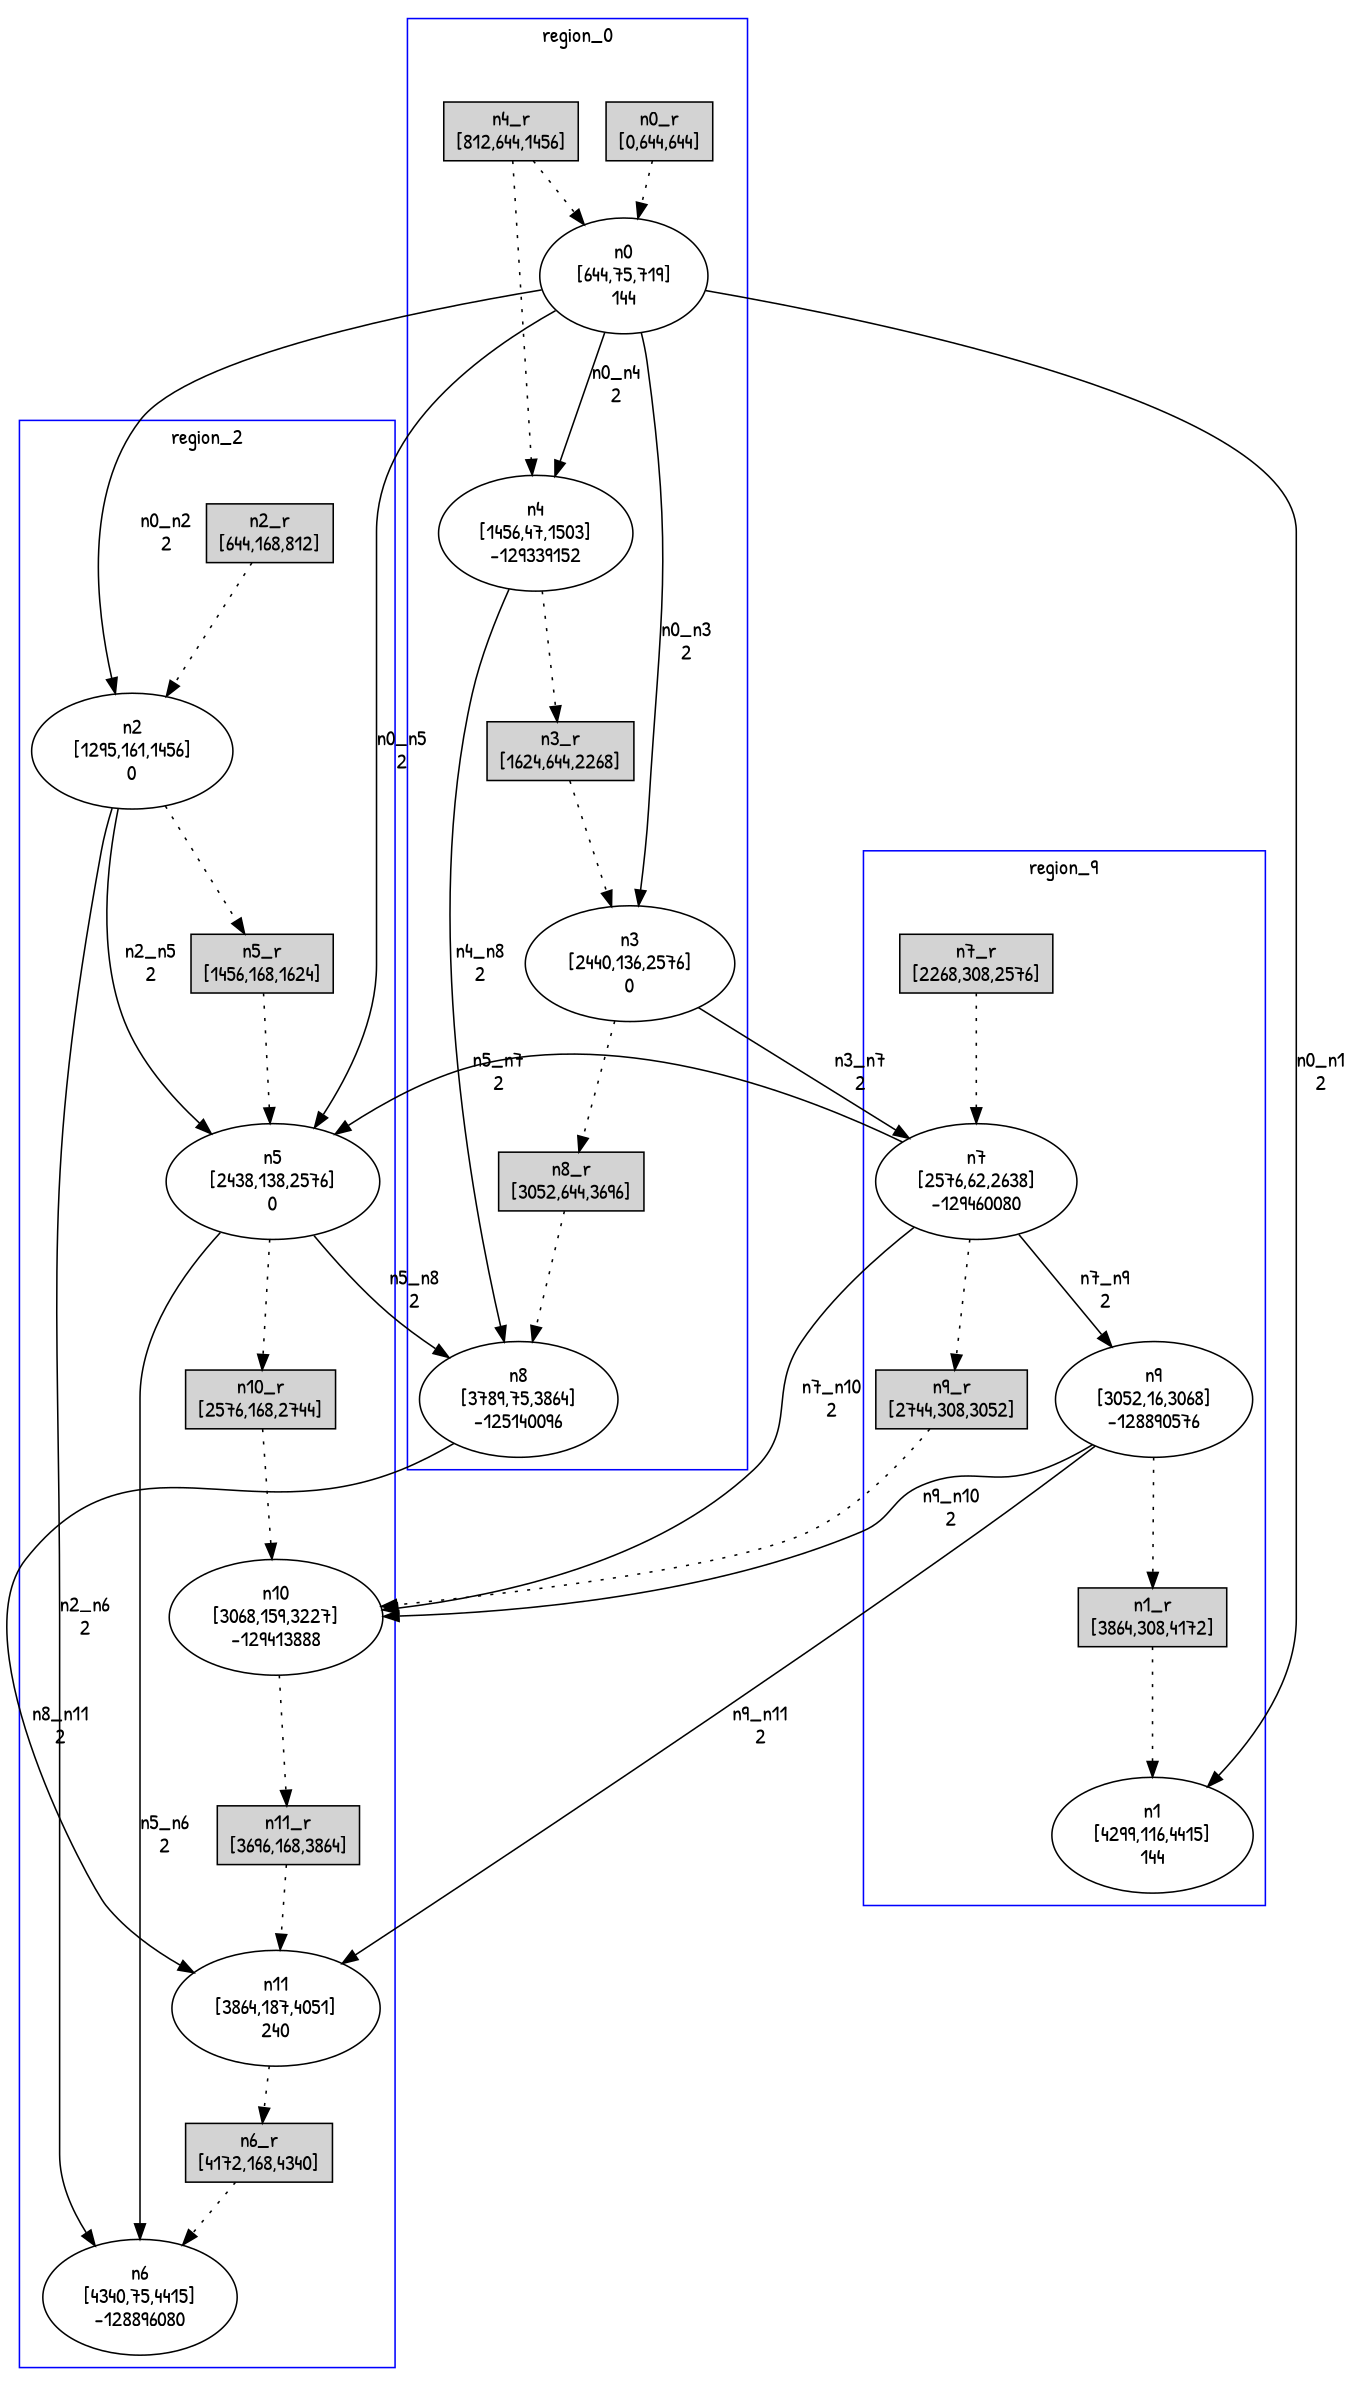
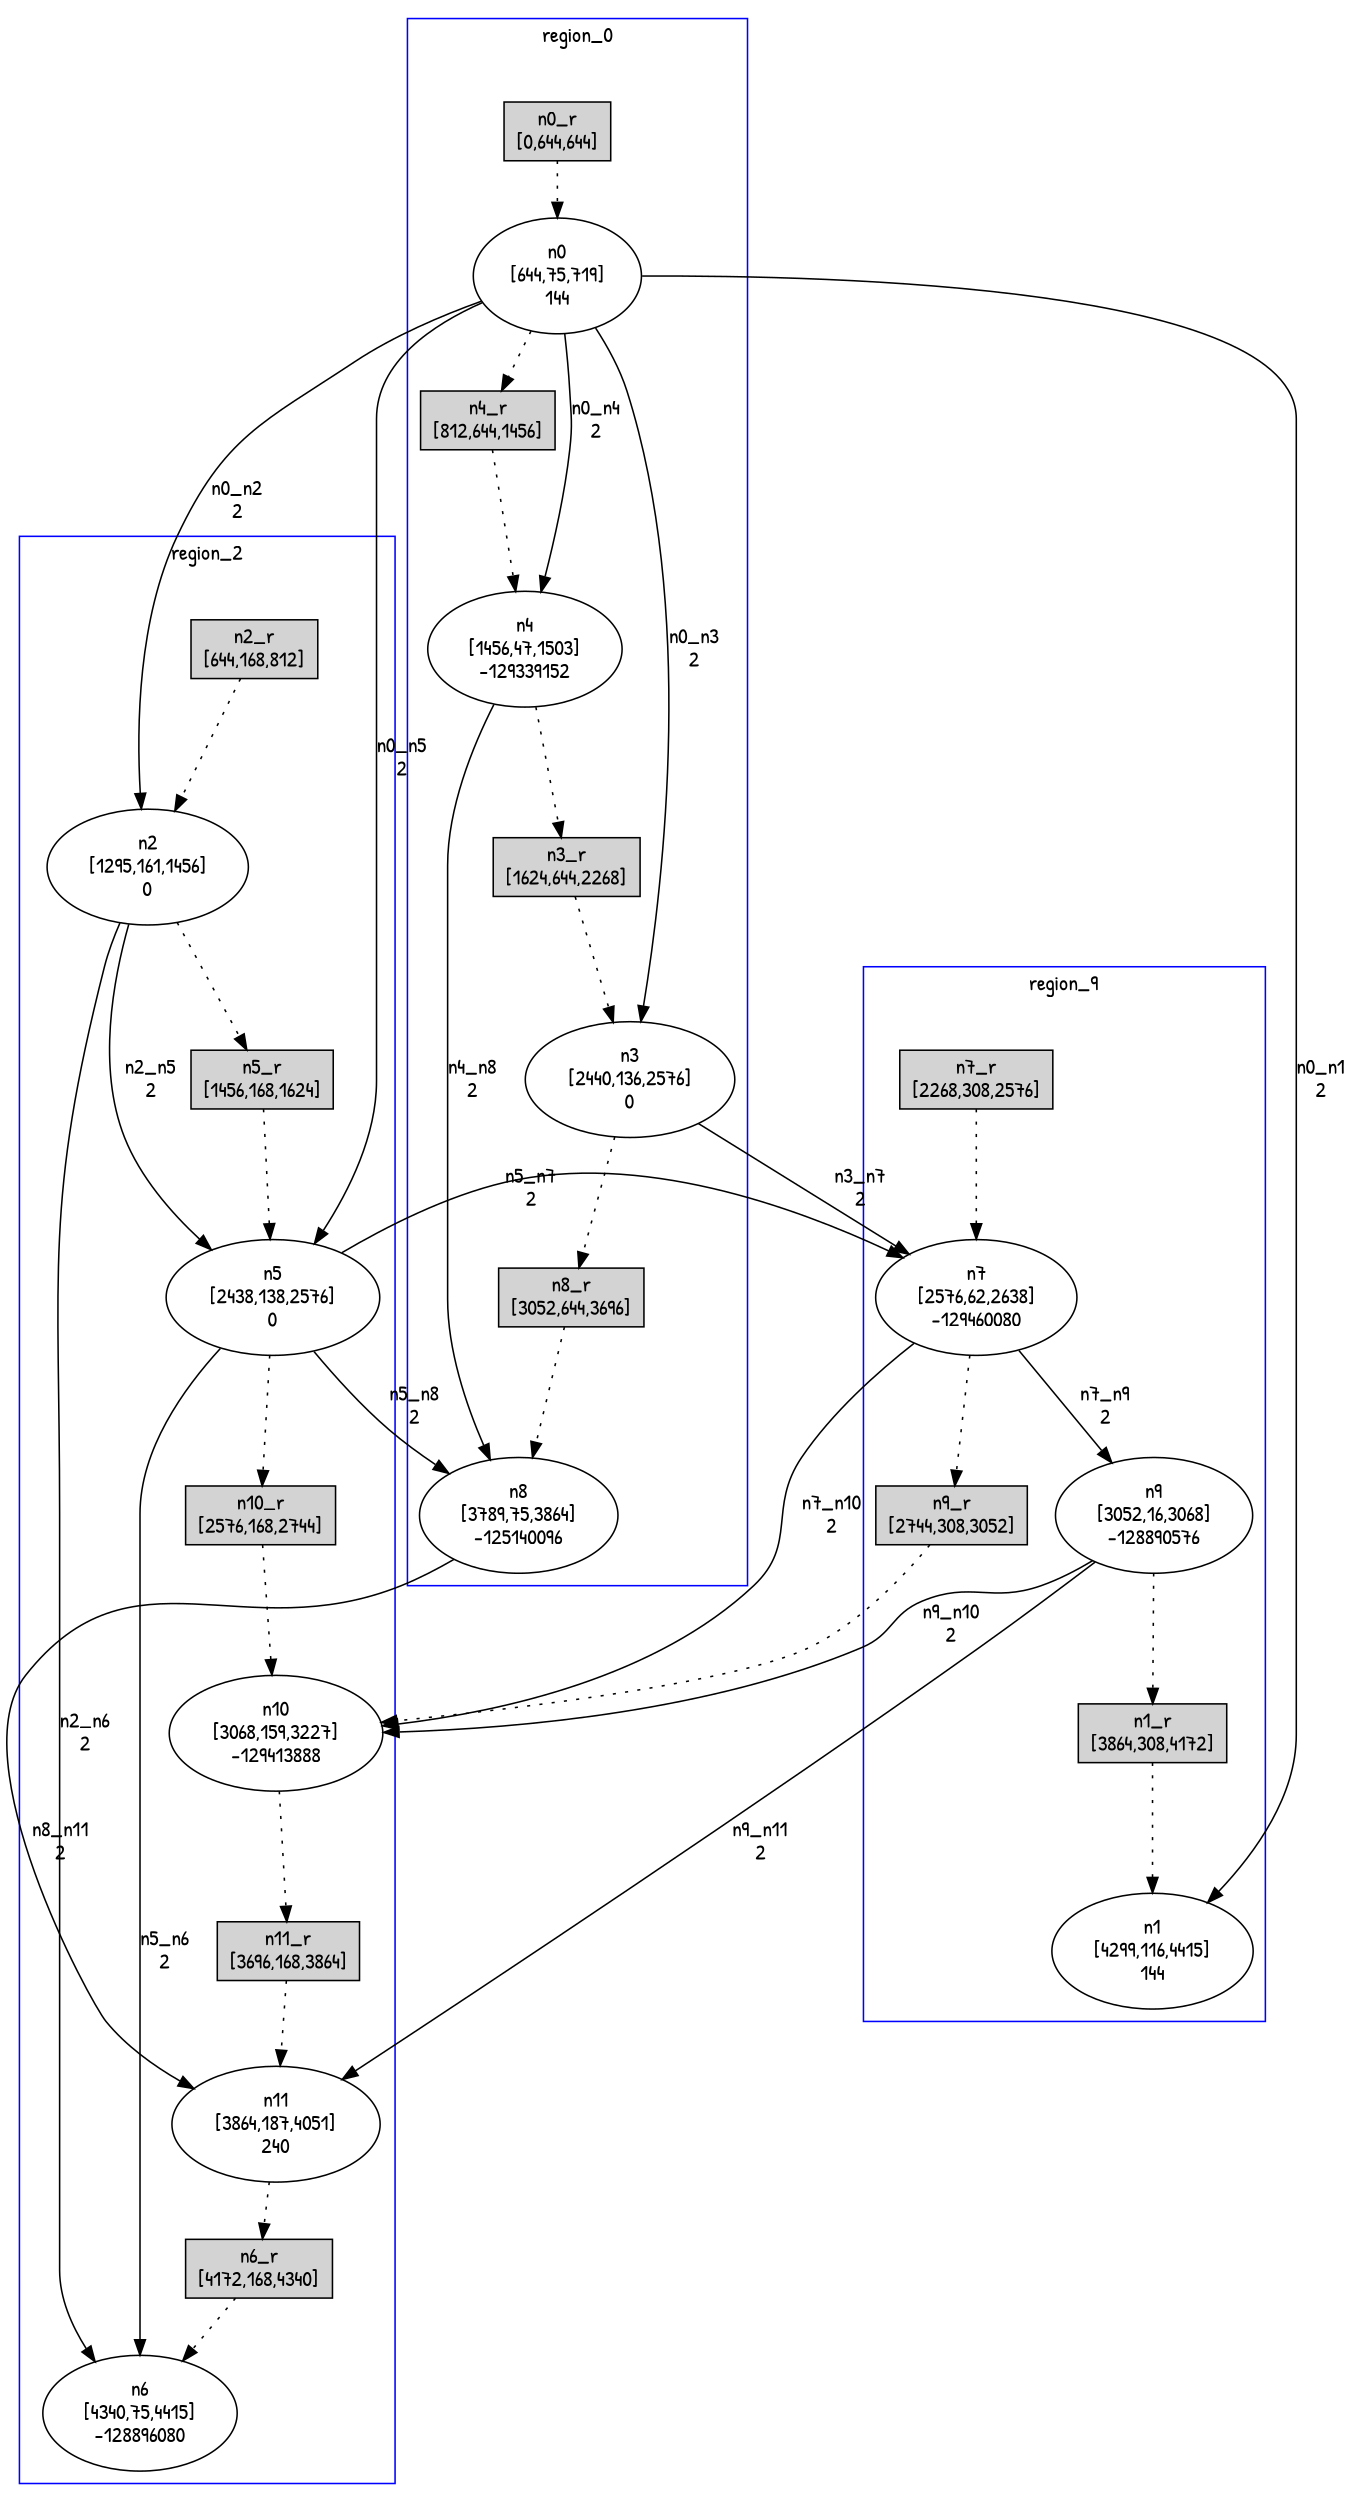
  digraph {
    fontname="Patrick Hand"
    node [fontname="Patrick Hand"]
    edge [fontname="Patrick Hand" style=dotted]
    n1 [label="n0_r\n[0,644,644]" shape=box style=filled]
    n2 [label="n0\n[644,75,719]\n144"]
    n3 [label="n4_r\n[812,644,1456]" shape=box style=filled]
    n4 [label="n4\n[1456,47,1503]\n-129339152"]
    n5 [label="n3_r\n[1624,644,2268]" shape=box style=filled]
    n6 [label="n3\n[2440,136,2576]\n0"]
    n7 [label="n8_r\n[3052,644,3696]" shape=box style=filled]
    n8 [label="n8\n[3789,75,3864]\n-125140096"]
    n9 [label="n7_r\n[2268,308,2576]" shape=box style=filled]
    n10 [label="n7\n[2576,62,2638]\n-129460080"]
    n11 [label="n9_r\n[2744,308,3052]" shape=box style=filled]
    n12 [label="n9\n[3052,16,3068]\n-128890576"]
    n13 [label="n1_r\n[3864,308,4172]" shape=box style=filled]
    n14 [label="n1\n[4299,116,4415]\n144"]
    n15 [label="n2_r\n[644,168,812]" shape=box style=filled]
    n16 [label="n2\n[1295,161,1456]\n0"]
    n17 [label="n5_r\n[1456,168,1624]" shape=box style=filled]
    n18 [label="n5\n[2438,138,2576]\n0"]
    n19 [label="n10_r\n[2576,168,2744]" shape=box style=filled]
    n20 [label="n10\n[3068,159,3227]\n-129413888"]
    n21 [label="n11_r\n[3696,168,3864]" shape=box style=filled]
    n22 [label="n11\n[3864,187,4051]\n240"]
    n23 [label="n6_r\n[4172,168,4340]" shape=box style=filled]
    n24 [label="n6\n[4340,75,4415]\n-128896080"]
    subgraph cluster_1 {
      color=blue
      label=region_0
      stytle=filled
      n1
      n2
      n3
      n4
      n5
      n6
      n7
      n8
    }
    subgraph cluster_2 {
      color=blue
      label=region_9
      stytle=filled
      n9
      n10
      n11
      n12
      n13
      n14
    }
    subgraph cluster_3 {
      color=blue
      label=region_2
      stytle=filled
      n15
      n16
      n17
      n18
      n19
      n20
      n21
      n22
      n23
      n24
    }
    n1 -> n2
-   n3 -> n2
+   n2 -> n3
    n2 -> n4 [label="n0_n4\n2" style=""]
    n2 -> n6 [label="n0_n3\n2" style=""]
    n2 -> n14 [label="n0_n1\n2" style=""]
    n2 -> n16 [label="n0_n2\n2" style=""]
    n2 -> n18 [label="n0_n5\n2" style=""]
    n3 -> n4
    n4 -> n5
    n4 -> n8 [label="n4_n8\n2" style=""]
    n5 -> n6
    n6 -> n7
    n6 -> n10 [label="n3_n7\n2" style=""]
    n7 -> n8
    n8 -> n22 [label="n8_n11\n2" style=""]
    n9 -> n10
    n10 -> n11
    n10 -> n12 [label="n7_n9\n2" style=""]
    n10 -> n20 [label="n7_n10\n2" style=""]
    n11 -> n20
    n12 -> n13
    n12 -> n20 [label="n9_n10\n2" style=""]
    n12 -> n22 [label="n9_n11\n2" style=""]
    n13 -> n14
    n15 -> n16
    n16 -> n17
    n16 -> n18 [label="n2_n5\n2" style=""]
    n16 -> n24 [label="n2_n6\n2" style=""]
    n17 -> n18
    n18 -> n8 [label="n5_n8\n2" style=""]
-   n10 -> n18 [label="n5_n7\n2" style=""]
+   n18 -> n10 [label="n5_n7\n2" style=""]
    n18 -> n19
    n18 -> n24 [label="n5_n6\n2" style=""]
    n19 -> n20
    n20 -> n21
    n21 -> n22
    n22 -> n23
    n23 -> n24
  }
